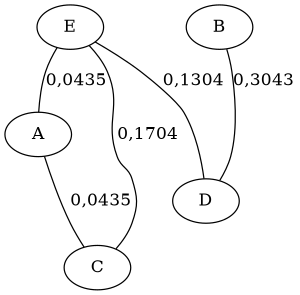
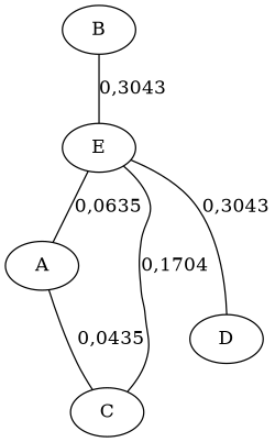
  strict graph {
    edge [weight=0.1304]
    n1 [label=A]
    n2 [label=C]
    n3 [label=B]
    n4 [label=D]
    n5 [label=E]
    n1 -- n2 [label="0,0435" weight=0.3913]
-   n3 -- n4 [label="0,3043" weight=0.3043]
-   n5 -- n1 [label="0,0435" weight=0.0435]
+   n3 -- n5 [label="0,3043" weight=0.3043]
+   n5 -- n1 [label="0,0635" weight=0.0435]
    n5 -- n2 [label="0,1704"]
-   n5 -- n4 [label="0,1304"]
+   n5 -- n4 [label="0,3043"]
  }
